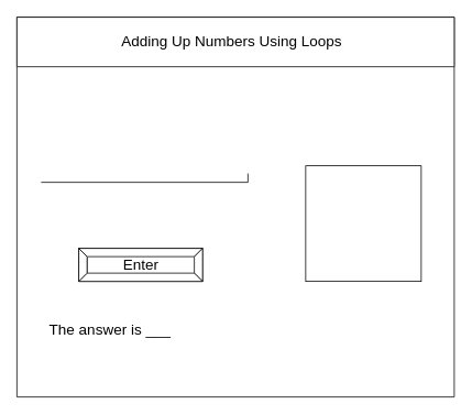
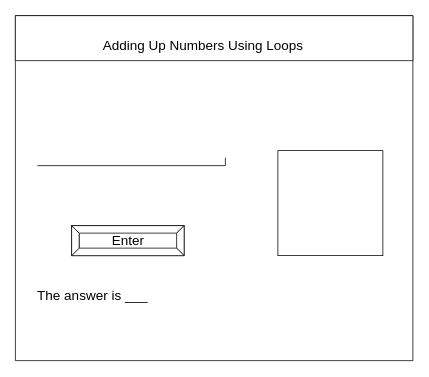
  <mxCell id="0" />
  <mxCell id="1" parent="0" />
  <mxCell id="2" value="" style="verticalLabelPosition=bottom;verticalAlign=top;html=1;shape=mxgraph.basic.rect;fillColor2=none;strokeWidth=1;size=20;indent=5;" parent="1" vertex="1"><mxGeometry x="20" y="20" width="530" height="460" as="geometry" /></mxCell>
  <mxCell id="3" value="" style="verticalLabelPosition=bottom;verticalAlign=top;html=1;shape=mxgraph.basic.rect;fillColor2=none;strokeWidth=1;size=20;indent=5;" parent="1" vertex="1"><mxGeometry x="20" y="20" width="530" height="60" as="geometry" /></mxCell>
  <mxCell id="4" value="" style="shape=partialRectangle;whiteSpace=wrap;html=1;top=0;left=0;fillColor=none;fontSize=18;" parent="1" vertex="1"><mxGeometry x="50" y="210" width="250" height="10" as="geometry" /></mxCell>
- <mxCell id="5" value="The answer is ___&amp;nbsp;&lt;br&gt;&amp;nbsp;" style="text;html=1;align=center;verticalAlign=middle;resizable=0;points=[];autosize=1;strokeColor=none;fillColor=none;fontSize=18;" parent="1" vertex="1"><mxGeometry x="50" y="385" width="170" height="50" as="geometry" /></mxCell>
- <mxCell id="6" value="&lt;font style=&quot;font-size: 18px&quot;&gt;Adding Up Numbers Using Loops&lt;/font&gt;" style="text;html=1;resizable=0;autosize=1;align=center;verticalAlign=middle;points=[];fillColor=none;strokeColor=none;rounded=0;" vertex="1" parent="1"><mxGeometry x="140" y="40" width="280" height="20" as="geometry" /></mxCell>
+ <mxCell id="5" value="The answer is ___&amp;nbsp;&lt;br&gt;&amp;nbsp;" style="text;html=1;align=center;verticalAlign=middle;resizable=0;points=[];autosize=1;strokeColor=none;fillColor=none;fontSize=18;" parent="1" vertex="1"><mxGeometry x="40" y="380" width="170" height="50" as="geometry" /></mxCell>
+ <mxCell id="6" value="&lt;font style=&quot;font-size: 18px&quot;&gt;Adding Up Numbers Using Loops&lt;/font&gt;" style="text;html=1;resizable=0;autosize=1;align=center;verticalAlign=middle;points=[];fillColor=none;strokeColor=none;rounded=0;" vertex="1" parent="1"><mxGeometry x="130" y="50" width="280" height="20" as="geometry" /></mxCell>
  <mxCell id="7" value="Enter" style="labelPosition=center;verticalLabelPosition=middle;align=center;html=1;shape=mxgraph.basic.button;dx=10;fontSize=18;" vertex="1" parent="1"><mxGeometry x="95" y="300" width="150" height="40" as="geometry" /></mxCell>
  <mxCell id="8" value="" style="whiteSpace=wrap;html=1;aspect=fixed;fontSize=18;" vertex="1" parent="1"><mxGeometry x="370" y="200" width="140" height="140" as="geometry" /></mxCell>
